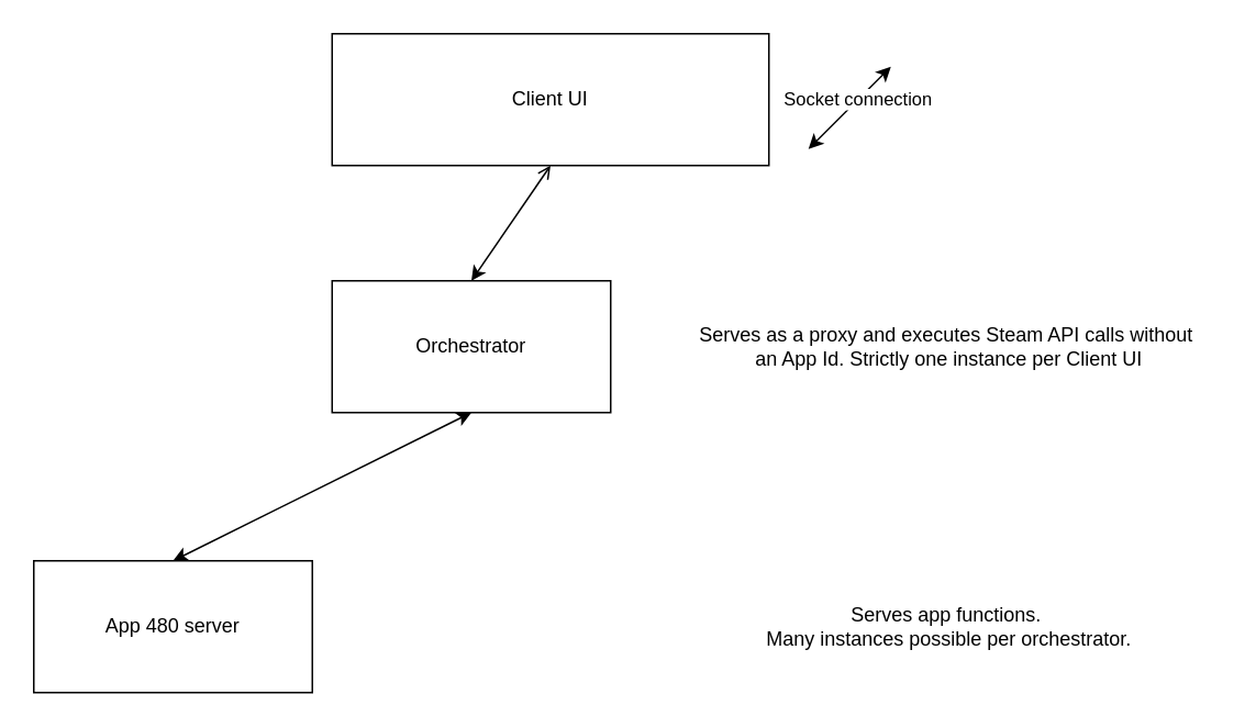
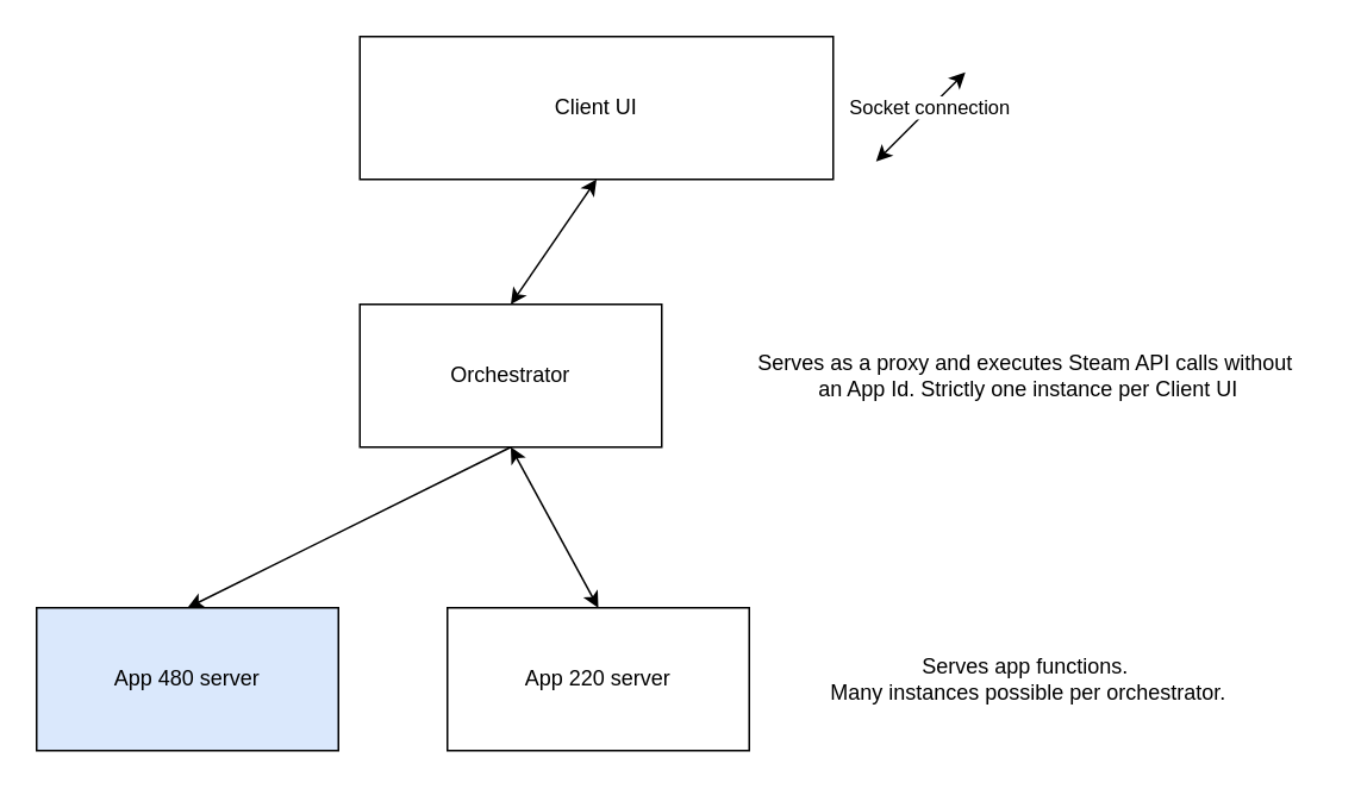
  <mxCell id="0" />
  <mxCell id="1" parent="0" />
  <mxCell id="2" value="Client UI" style="rounded=0;whiteSpace=wrap;html=1;" vertex="1" parent="1"><mxGeometry x="201" y="20" width="265" height="80" as="geometry" /></mxCell>
  <mxCell id="3" value="Orchestrator" style="rounded=0;whiteSpace=wrap;html=1;" vertex="1" parent="1"><mxGeometry x="201" y="170" width="169" height="80" as="geometry" /></mxCell>
- <mxCell id="4" value="" style="endArrow=open;startArrow=classic;html=1;rounded=0;entryX=0.5;entryY=1;entryDx=0;entryDy=0;exitX=0.5;exitY=0;exitDx=0;exitDy=0;" edge="1" parent="1" source="3" target="2"><mxGeometry width="50" height="50" relative="1" as="geometry"><mxPoint x="300" y="380" as="sourcePoint" /><mxPoint x="350" y="330" as="targetPoint" /></mxGeometry></mxCell>
+ <mxCell id="4" value="" style="endArrow=classic;startArrow=classic;html=1;rounded=0;entryX=0.5;entryY=1;entryDx=0;entryDy=0;exitX=0.5;exitY=0;exitDx=0;exitDy=0;" edge="1" parent="1" source="3" target="2"><mxGeometry width="50" height="50" relative="1" as="geometry"><mxPoint x="300" y="380" as="sourcePoint" /><mxPoint x="350" y="330" as="targetPoint" /></mxGeometry></mxCell>
  <mxCell id="5" value="Serves as a proxy and executes Steam API calls without&amp;nbsp;&lt;div&gt;an App Id. Strictly one instance per Client UI&lt;/div&gt;" style="text;html=1;align=center;verticalAlign=middle;resizable=0;points=[];autosize=1;strokeColor=none;fillColor=none;" vertex="1" parent="1"><mxGeometry x="410" y="190" width="330" height="40" as="geometry" /></mxCell>
  <mxCell id="6" value="" style="endArrow=classic;startArrow=classic;html=1;rounded=0;" edge="1" parent="1"><mxGeometry width="50" height="50" relative="1" as="geometry"><mxPoint x="490" y="90" as="sourcePoint" /><mxPoint x="540" y="40" as="targetPoint" /></mxGeometry></mxCell>
  <mxCell id="7" value="Socket connection" style="edgeLabel;html=1;align=center;verticalAlign=middle;resizable=0;points=[];" vertex="1" connectable="0" parent="6"><mxGeometry x="0.5" y="-2" relative="1" as="geometry"><mxPoint x="-9" y="6" as="offset" /></mxGeometry></mxCell>
- <mxCell id="8" value="App 480 server" style="rounded=0;whiteSpace=wrap;html=1;" vertex="1" parent="1"><mxGeometry x="20" y="340" width="169" height="80" as="geometry" /></mxCell>
- <mxCell id="11" value="" style="endArrow=classic;startArrow=classic;html=1;rounded=0;entryX=0.5;entryY=1;entryDx=0;entryDy=0;exitX=0.5;exitY=0;exitDx=0;exitDy=0;" edge="1" parent="1" source="8" target="3"><mxGeometry width="50" height="50" relative="1" as="geometry"><mxPoint x="360" y="340" as="sourcePoint" /><mxPoint x="410" y="290" as="targetPoint" /></mxGeometry></mxCell>
+ <mxCell id="8" value="App 480 server" style="rounded=0;whiteSpace=wrap;html=1;fillColor=#dae8fc;" vertex="1" parent="1"><mxGeometry x="20" y="340" width="169" height="80" as="geometry" /></mxCell>
+ <mxCell id="9" value="App 220 server" style="rounded=0;whiteSpace=wrap;html=1;" vertex="1" parent="1"><mxGeometry x="250" y="340" width="169" height="80" as="geometry" /></mxCell>
+ <mxCell id="10" value="" style="endArrow=classic;startArrow=classic;html=1;rounded=0;entryX=0.5;entryY=1;entryDx=0;entryDy=0;exitX=0.5;exitY=0;exitDx=0;exitDy=0;" edge="1" parent="1" source="9" target="3"><mxGeometry width="50" height="50" relative="1" as="geometry"><mxPoint x="360" y="340" as="sourcePoint" /><mxPoint x="410" y="290" as="targetPoint" /></mxGeometry></mxCell>
+ <mxCell id="11" value="" style="endArrow=none;startArrow=classic;html=1;rounded=0;entryX=0.5;entryY=1;entryDx=0;entryDy=0;exitX=0.5;exitY=0;exitDx=0;exitDy=0;" edge="1" parent="1" source="8" target="3"><mxGeometry width="50" height="50" relative="1" as="geometry"><mxPoint x="360" y="340" as="sourcePoint" /><mxPoint x="410" y="290" as="targetPoint" /></mxGeometry></mxCell>
  <mxCell id="12" value="Serves app functions.&amp;nbsp;&lt;div&gt;Many instances possible per orchestrator.&lt;/div&gt;" style="text;html=1;align=center;verticalAlign=middle;resizable=0;points=[];autosize=1;strokeColor=none;fillColor=none;" vertex="1" parent="1"><mxGeometry x="455" y="360" width="240" height="40" as="geometry" /></mxCell>
